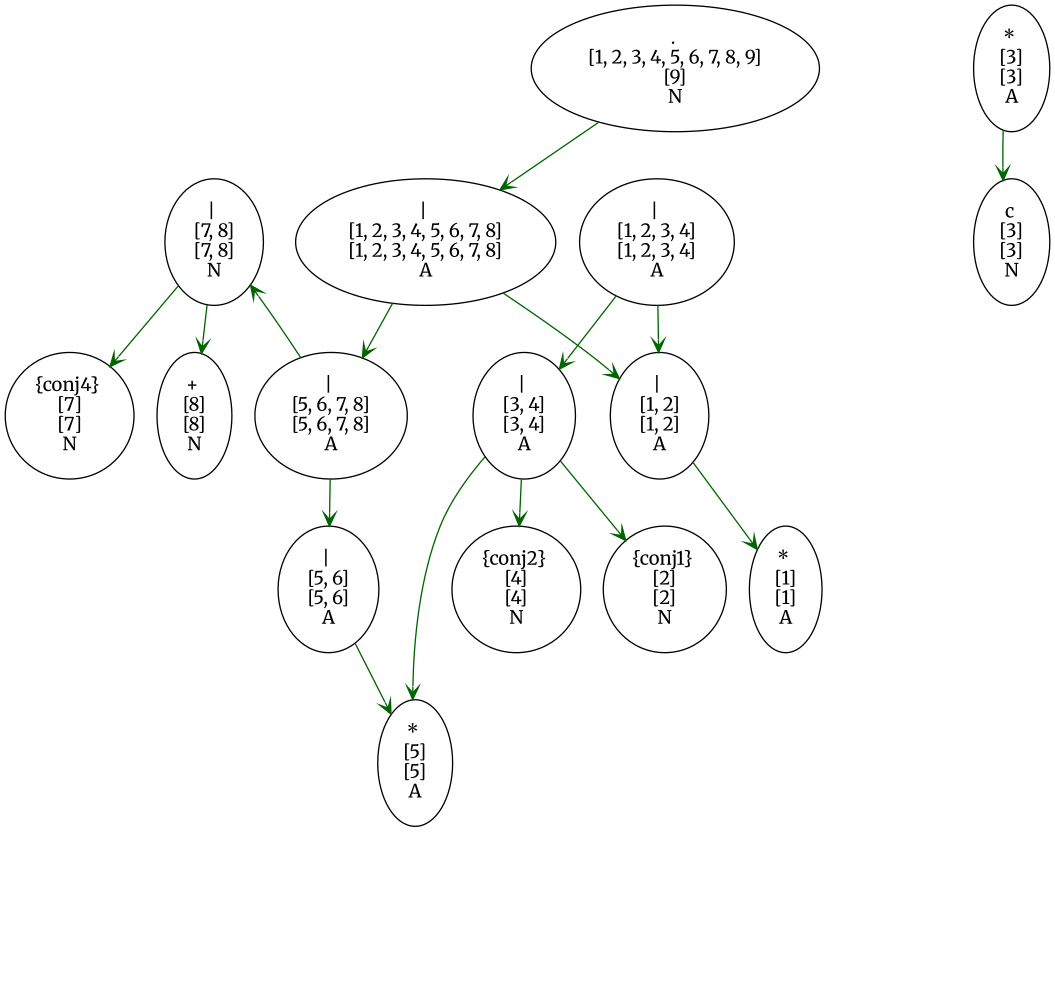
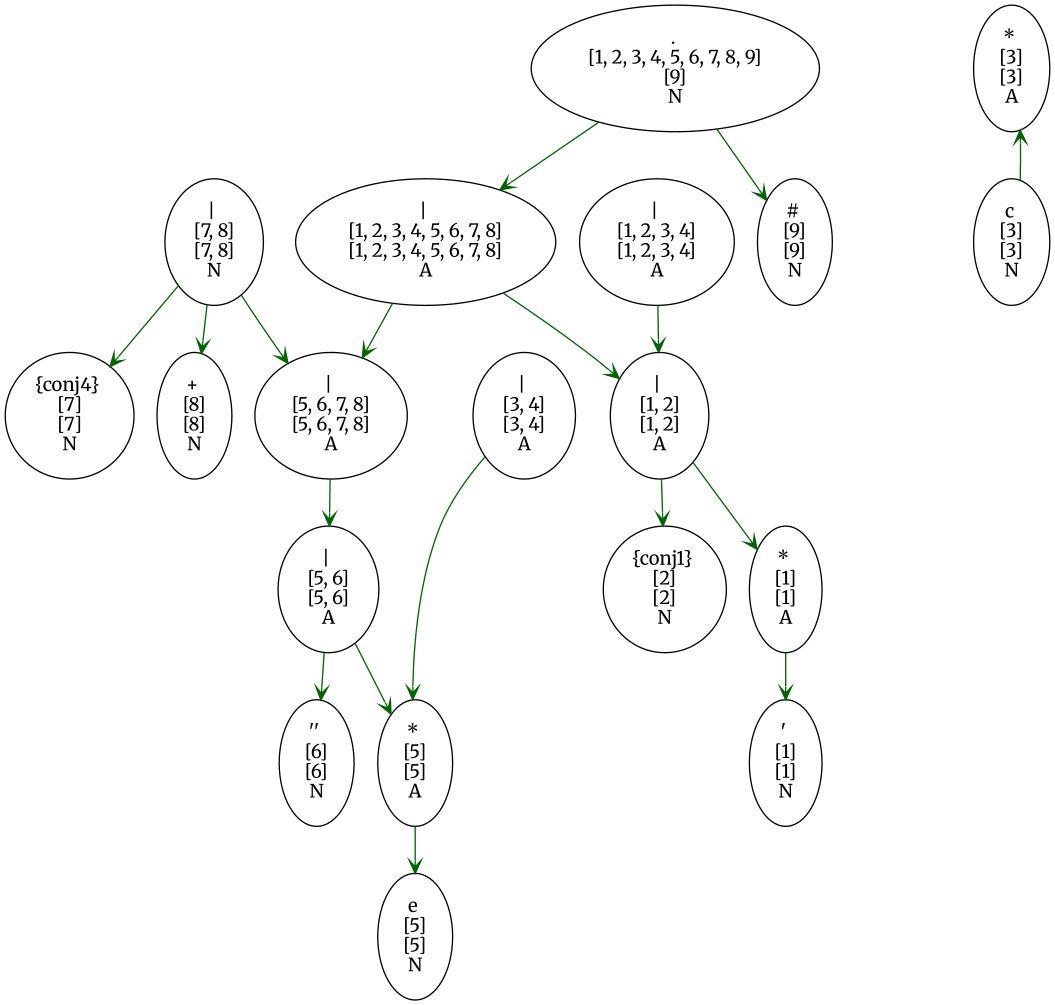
  digraph {
    fontname=Merriweather
    labelloc=t
    node [fontname=Merriweather]
    edge [arrowhead=open arrowtail=open color=darkgreen fontname=Merriweather weigth=1000]
    n1 [label="+ \n [8] \n [8] \n N "]
    n2 [label="| \n [7, 8] \n [7, 8] \n N "]
    n3 [label="{conj4} \n [7] \n [7] \n N "]
    n4 [label="* \n [5] \n [5] \n A "]
+   n5 [label="e \n [5] \n [5] \n N "]
    n6 [label="| \n [5, 6] \n [5, 6] \n A "]
+   n7 [label="'' \n [6] \n [6] \n N "]
    n8 [label="| \n [5, 6, 7, 8] \n [5, 6, 7, 8] \n A "]
    n9 [label="* \n [3] \n [3] \n A "]
    n10 [label="c \n [3] \n [3] \n N "]
    n11 [label="| \n [3, 4] \n [3, 4] \n A "]
-   n12 [label="{conj2} \n [4] \n [4] \n N "]
    n13 [label="* \n [1] \n [1] \n A "]
+   n14 [label="\' \n [1] \n [1] \n N "]
    n15 [label="| \n [1, 2] \n [1, 2] \n A "]
    n16 [label="{conj1} \n [2] \n [2] \n N "]
    n17 [label="| \n [1, 2, 3, 4] \n [1, 2, 3, 4] \n A "]
    n18 [label="| \n [1, 2, 3, 4, 5, 6, 7, 8] \n [1, 2, 3, 4, 5, 6, 7, 8] \n A "]
    n19 [label=". \n [1, 2, 3, 4, 5, 6, 7, 8, 9] \n [9] \n N "]
+   n20 [label="# \n [9] \n [9] \n N "]
    n2 -> n1
    n2 -> n3
+   n4 -> n5
    n6 -> n4
-   n8 -> n2
+   n6 -> n7
+   n2 -> n8
    n8 -> n6
-   n9 -> n10
+   n10 -> n9
    n11 -> n4
-   n11 -> n12
+   n13 -> n14
    n15 -> n13
-   n11 -> n16
-   n17 -> n11
+   n15 -> n16
    n17 -> n15
    n18 -> n8
    n18 -> n15
    n19 -> n18
+   n19 -> n20
  }
